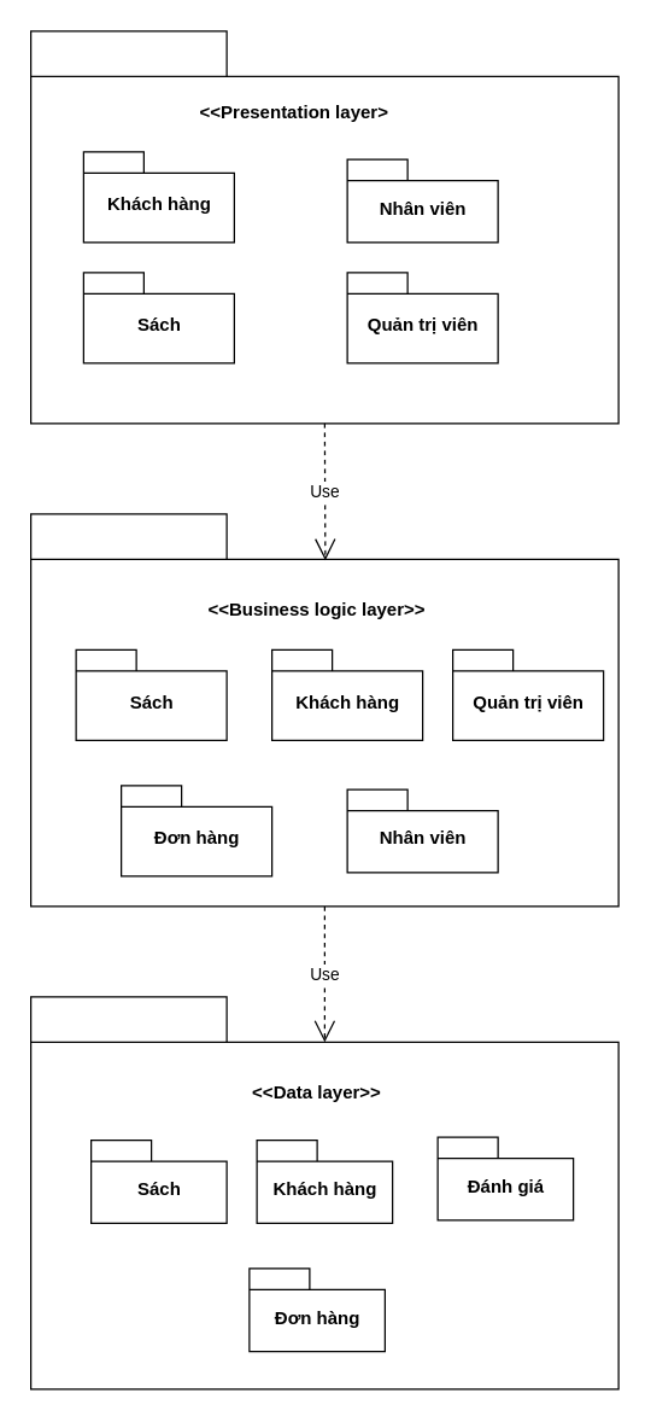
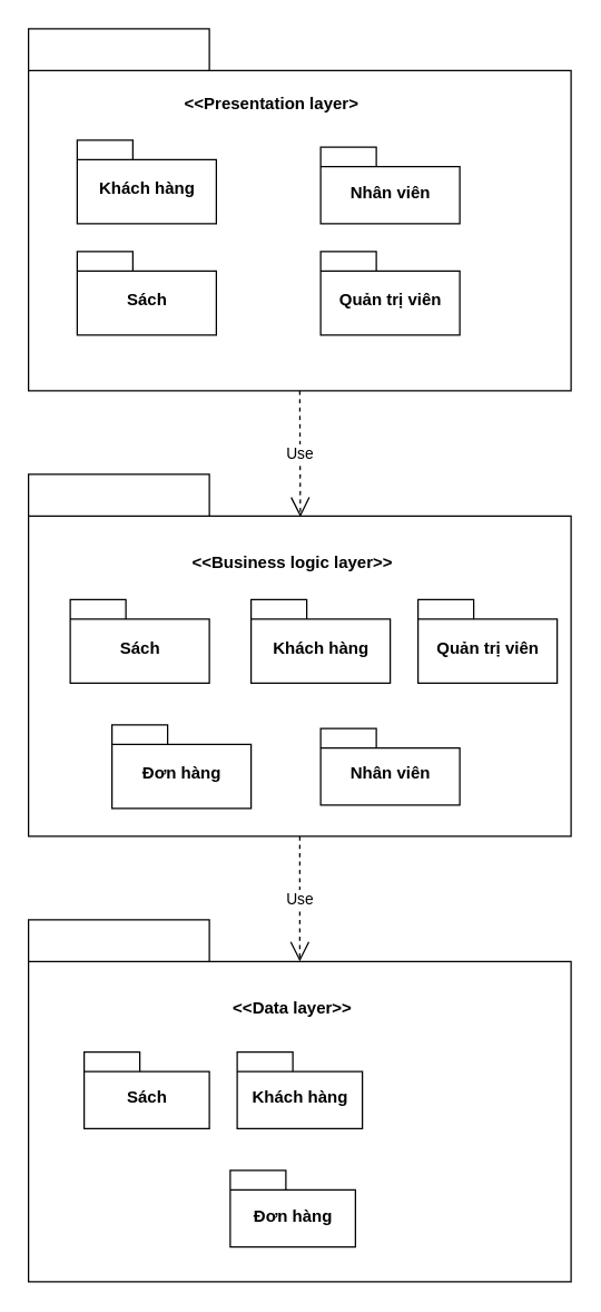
  <mxCell id="0" />
  <mxCell id="1" parent="0" />
  <mxCell id="2" value="" style="shape=folder;fontStyle=1;spacingTop=10;tabWidth=130;tabHeight=30;tabPosition=left;html=1;" parent="1" vertex="1"><mxGeometry x="20" y="20" width="390" height="260" as="geometry" /></mxCell>
  <mxCell id="3" value="&lt;&lt;Presentation layer&gt;" style="text;align=center;fontStyle=1;verticalAlign=middle;spacingLeft=3;spacingRight=3;strokeColor=none;rotatable=0;points=[[0,0.5],[1,0.5]];portConstraint=eastwest;" parent="1" vertex="1"><mxGeometry x="155" y="60" width="80" height="26" as="geometry" /></mxCell>
  <mxCell id="4" value="" style="shape=folder;fontStyle=1;spacingTop=10;tabWidth=130;tabHeight=30;tabPosition=left;html=1;" parent="1" vertex="1"><mxGeometry x="20" y="340" width="390" height="260" as="geometry" /></mxCell>
  <mxCell id="5" value="&lt;&lt;Business logic layer&gt;&gt;" style="text;align=center;fontStyle=1;verticalAlign=middle;spacingLeft=3;spacingRight=3;strokeColor=none;rotatable=0;points=[[0,0.5],[1,0.5]];portConstraint=eastwest;" parent="1" vertex="1"><mxGeometry x="170" y="390" width="80" height="26" as="geometry" /></mxCell>
  <mxCell id="6" value="Khách hàng" style="shape=folder;fontStyle=1;spacingTop=10;tabWidth=40;tabHeight=14;tabPosition=left;html=1;" vertex="1" parent="1"><mxGeometry x="55" y="100" width="100" height="60" as="geometry" /></mxCell>
  <mxCell id="7" value="Nhân viên" style="shape=folder;fontStyle=1;spacingTop=10;tabWidth=40;tabHeight=14;tabPosition=left;html=1;" vertex="1" parent="1"><mxGeometry x="230" y="105" width="100" height="55" as="geometry" /></mxCell>
  <mxCell id="8" value="Sách" style="shape=folder;fontStyle=1;spacingTop=10;tabWidth=40;tabHeight=14;tabPosition=left;html=1;" vertex="1" parent="1"><mxGeometry x="55" y="180" width="100" height="60" as="geometry" /></mxCell>
  <mxCell id="9" value="Quản trị viên" style="shape=folder;fontStyle=1;spacingTop=10;tabWidth=40;tabHeight=14;tabPosition=left;html=1;" vertex="1" parent="1"><mxGeometry x="230" y="180" width="100" height="60" as="geometry" /></mxCell>
  <mxCell id="10" value="Use" style="endArrow=open;endSize=12;dashed=1;html=1;rounded=0;entryX=0.501;entryY=0.118;entryDx=0;entryDy=0;entryPerimeter=0;exitX=0.5;exitY=1;exitDx=0;exitDy=0;exitPerimeter=0;" edge="1" parent="1" source="2" target="4"><mxGeometry width="160" relative="1" as="geometry"><mxPoint x="60" y="220" as="sourcePoint" /><mxPoint x="220" y="220" as="targetPoint" /></mxGeometry></mxCell>
  <mxCell id="11" value="" style="shape=folder;fontStyle=1;spacingTop=10;tabWidth=130;tabHeight=30;tabPosition=left;html=1;" vertex="1" parent="1"><mxGeometry x="20" y="660" width="390" height="260" as="geometry" /></mxCell>
  <mxCell id="12" value="&lt;&lt;Data layer&gt;&gt;" style="text;align=center;fontStyle=1;verticalAlign=middle;spacingLeft=3;spacingRight=3;strokeColor=none;rotatable=0;points=[[0,0.5],[1,0.5]];portConstraint=eastwest;" vertex="1" parent="1"><mxGeometry x="170" y="710" width="80" height="26" as="geometry" /></mxCell>
  <mxCell id="13" value="Use" style="endArrow=open;endSize=12;dashed=1;html=1;rounded=0;exitX=0.5;exitY=1;exitDx=0;exitDy=0;exitPerimeter=0;" edge="1" parent="1" source="4"><mxGeometry width="160" relative="1" as="geometry"><mxPoint x="60" y="560" as="sourcePoint" /><mxPoint x="215" y="690" as="targetPoint" /></mxGeometry></mxCell>
  <mxCell id="14" value="Sách" style="shape=folder;fontStyle=1;spacingTop=10;tabWidth=40;tabHeight=14;tabPosition=left;html=1;" vertex="1" parent="1"><mxGeometry x="60" y="755" width="90" height="55" as="geometry" /></mxCell>
  <mxCell id="15" value="Khách hàng&lt;span style=&quot;color: rgba(0, 0, 0, 0); font-family: monospace; font-size: 0px; font-weight: 400; text-align: start;&quot;&gt;%3CmxGraphModel%3E%3Croot%3E%3CmxCell%20id%3D%220%22%2F%3E%3CmxCell%20id%3D%221%22%20parent%3D%220%22%2F%3E%3CmxCell%20id%3D%222%22%20value%3D%22S%C3%A1ch%22%20style%3D%22shape%3Dfolder%3BfontStyle%3D1%3BspacingTop%3D10%3BtabWidth%3D40%3BtabHeight%3D14%3BtabPosition%3Dleft%3Bhtml%3D1%3B%22%20vertex%3D%221%22%20parent%3D%221%22%3E%3CmxGeometry%20x%3D%22450%22%20y%3D%22825%22%20width%3D%2290%22%20height%3D%2255%22%20as%3D%22geometry%22%2F%3E%3C%2FmxCell%3E%3C%2Froot%3E%3C%2FmxGraphModel%3E&lt;/span&gt;" style="shape=folder;fontStyle=1;spacingTop=10;tabWidth=40;tabHeight=14;tabPosition=left;html=1;" vertex="1" parent="1"><mxGeometry x="170" y="755" width="90" height="55" as="geometry" /></mxCell>
- <mxCell id="16" value="Đánh giá" style="shape=folder;fontStyle=1;spacingTop=10;tabWidth=40;tabHeight=14;tabPosition=left;html=1;" vertex="1" parent="1"><mxGeometry x="290" y="753" width="90" height="55" as="geometry" /></mxCell>
  <mxCell id="17" value="Đơn hàng" style="shape=folder;fontStyle=1;spacingTop=10;tabWidth=40;tabHeight=14;tabPosition=left;html=1;" vertex="1" parent="1"><mxGeometry x="165" y="840" width="90" height="55" as="geometry" /></mxCell>
  <mxCell id="18" value="Sách" style="shape=folder;fontStyle=1;spacingTop=10;tabWidth=40;tabHeight=14;tabPosition=left;html=1;" vertex="1" parent="1"><mxGeometry x="50" y="430" width="100" height="60" as="geometry" /></mxCell>
  <mxCell id="19" value="Khách hàng" style="shape=folder;fontStyle=1;spacingTop=10;tabWidth=40;tabHeight=14;tabPosition=left;html=1;" vertex="1" parent="1"><mxGeometry x="180" y="430" width="100" height="60" as="geometry" /></mxCell>
  <mxCell id="20" value="Đơn hàng" style="shape=folder;fontStyle=1;spacingTop=10;tabWidth=40;tabHeight=14;tabPosition=left;html=1;" vertex="1" parent="1"><mxGeometry x="80" y="520" width="100" height="60" as="geometry" /></mxCell>
  <mxCell id="21" value="Nhân viên" style="shape=folder;fontStyle=1;spacingTop=10;tabWidth=40;tabHeight=14;tabPosition=left;html=1;" vertex="1" parent="1"><mxGeometry x="230" y="522.5" width="100" height="55" as="geometry" /></mxCell>
  <mxCell id="22" value="Quản trị viên" style="shape=folder;fontStyle=1;spacingTop=10;tabWidth=40;tabHeight=14;tabPosition=left;html=1;" vertex="1" parent="1"><mxGeometry x="300" y="430" width="100" height="60" as="geometry" /></mxCell>
